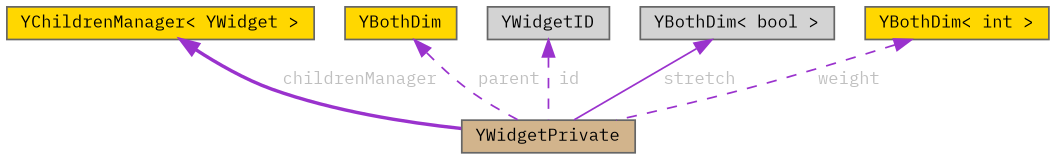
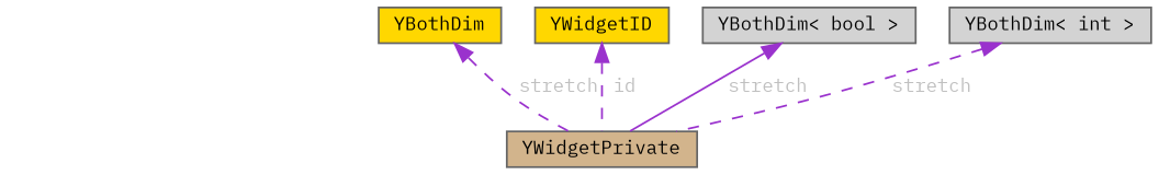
  digraph {
    fontname="IBM Plex Mono"
    node [color=gray40 fillcolor=gold fontname="IBM Plex Mono" fontsize=10 shape=box style=filled]
    edge [color=darkorchid3 dir=back fontcolor=grey fontname="IBM Plex Mono" fontsize=10 labelfontname=Helvetica labelfontsize=10 style=dashed]
    n1 [fillcolor=tan fontcolor=black height=0.2 label=YWidgetPrivate width=0.4]
-   n2 [height=0.2 label="YChildrenManager\< YWidget \>" width=0.4]
    n3 [height=0.2 label=YBothDim width=0.4]
-   n4 [fillcolor=lightgrey height=0.2 label=YWidgetID width=0.4]
+   n4 [height=0.2 label=YWidgetID width=0.4]
    n5 [fillcolor=lightgrey height=0.2 label="YBothDim\< bool \>" width=0.4]
-   n6 [height=0.2 label="YBothDim\< int \>" width=0.4]
-   n2 -> n1 [label=" childrenManager" style=bold]
-   n3 -> n1 [label=" parent"]
+   n6 [fillcolor=lightgrey height=0.2 label="YBothDim\< int \>" width=0.4]
+   n3 -> n1 [label=" stretch"]
    n4 -> n1 [label=" id"]
    n5 -> n1 [label=" stretch" style=solid]
-   n6 -> n1 [label=" weight"]
+   n6 -> n1 [label=" stretch"]
  }
